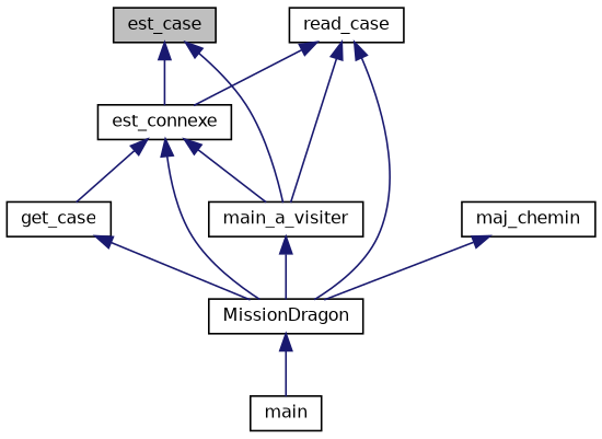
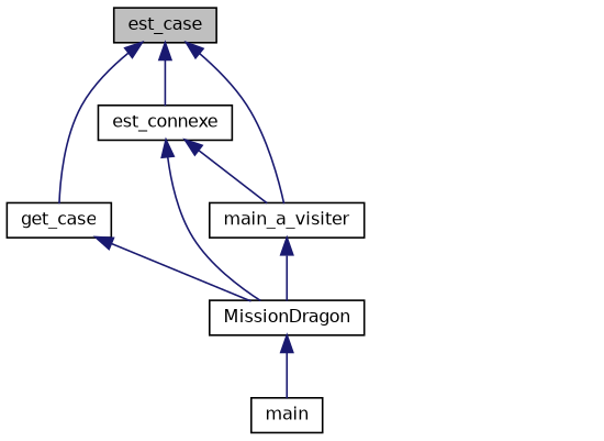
  digraph {
    rankdir=TB
    node [color=black fillcolor=white fontname=Helvetica fontsize=10 shape=record style=filled]
    edge [color=midnightblue dir=back fontname=Helvetica fontsize=10 labelfontname=Helvetica labelfontsize=10 style=solid]
    n1 [fillcolor=grey75 fontcolor=black height=0.2 label=est_case width=0.4]
    n2 [height=0.2 label=main_a_visiter width=0.4]
    n3 [height=0.2 label=est_connexe width=0.4]
    n4 [height=0.2 label=get_case width=0.4]
    n5 [height=0.2 label=MissionDragon width=0.4]
-   n6 [height=0.2 label=read_case width=0.4]
    n7 [height=0.2 label=main width=0.4]
-   n8 [height=0.2 label=maj_chemin width=0.4]
    n1 -> n2
    n1 -> n3
-   n3 -> n4
+   n1 -> n4
    n2 -> n5
    n3 -> n2
    n3 -> n5
    n4 -> n5
    n5 -> n7
-   n6 -> n2
-   n6 -> n3
-   n6 -> n5
-   n8 -> n5
  }
